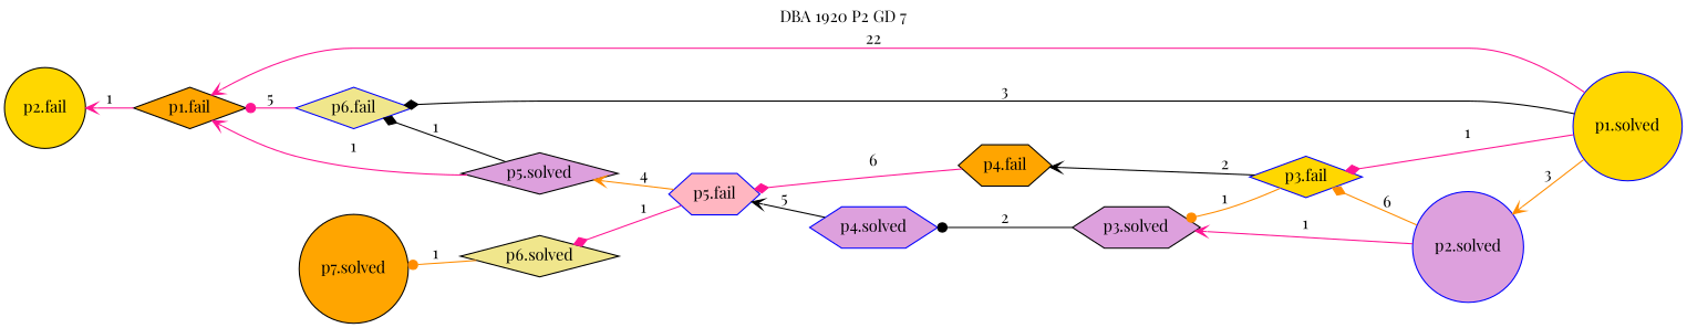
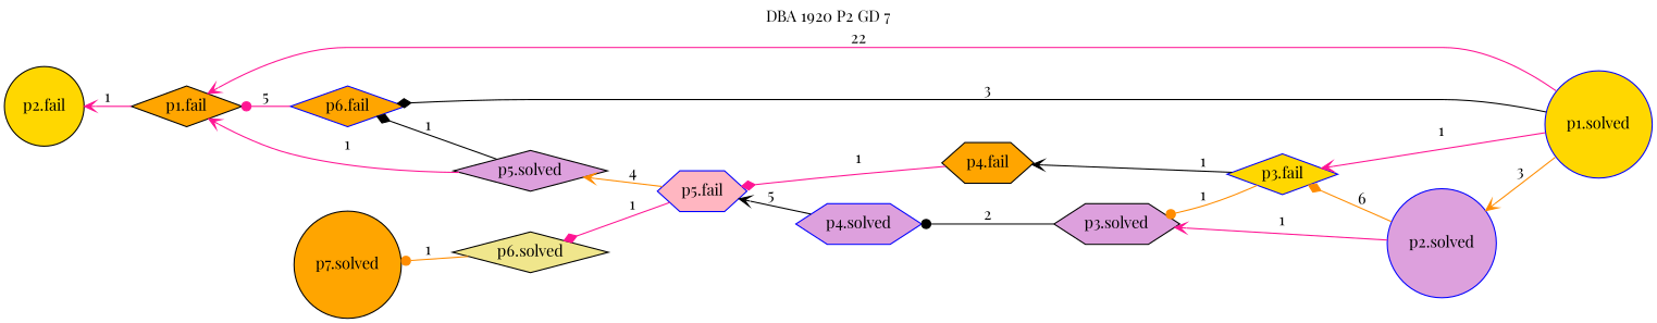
  digraph {
    fontname="Playfair Display"
    label=" DBA 1920 P2 GD 7 "
    labelloc=tl
    rankdir=RL
    node [color=black fillcolor=plum fontname="Playfair Display" shape=diamond style=filled]
    edge [arrowhead=vee color=deeppink fontname="Playfair Display"]
    n1 [color=blue fillcolor=gold label="p1.solved" shape=circle]
    n2 [color=blue label="p2.solved" shape=circle]
    n3 [color=blue fillcolor=gold label="p3.fail"]
-   n4 [color=blue fillcolor=khaki label="p6.fail"]
+   n4 [color=blue fillcolor=orange label="p6.fail"]
    n5 [fillcolor=orange label="p1.fail"]
    n6 [label="p3.solved" shape=hexagon]
    n7 [fillcolor=orange label="p4.fail" shape=hexagon]
    n8 [fillcolor=gold label="p2.fail" shape=circle]
    n9 [color=blue label="p4.solved" shape=hexagon]
    n10 [color=blue fillcolor=lightpink label="p5.fail" shape=hexagon]
    n11 [label="p5.solved"]
    n12 [fillcolor=khaki label="p6.solved"]
    n13 [fillcolor=orange label="p7.solved" shape=circle]
    n1 -> n2 [color=darkorange label=3]
-   n1 -> n3 [arrowhead=diamond label=1]
+   n1 -> n3 [label=1]
    n1 -> n4 [arrowhead=diamond color=black label=3]
    n1 -> n5 [label=22]
    n2 -> n3 [arrowhead=diamond color=darkorange label=6]
    n2 -> n6 [label=1]
    n3 -> n6 [arrowhead=dot color=darkorange label=1]
-   n3 -> n7 [color=black label=2]
+   n3 -> n7 [color=black label=1]
    n4 -> n5 [arrowhead=dot label=5]
    n5 -> n8 [label=1]
    n6 -> n9 [arrowhead=dot color=black label=2]
-   n7 -> n10 [arrowhead=diamond label=6]
+   n7 -> n10 [arrowhead=diamond label=1]
    n9 -> n10 [color=black label=5]
    n10 -> n11 [color=darkorange label=4]
    n10 -> n12 [arrowhead=diamond label=1]
    n11 -> n4 [arrowhead=diamond color=black label=1]
    n11 -> n5 [label=1]
    n12 -> n13 [arrowhead=dot color=darkorange label=1]
  }
